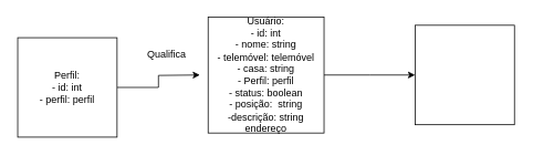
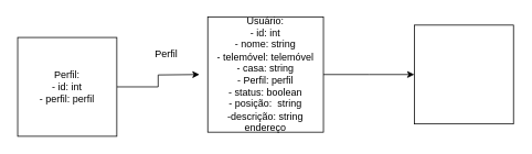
  <mxCell id="0" />
  <mxCell id="1" parent="0" />
  <mxCell id="2" style="edgeStyle=orthogonalEdgeStyle;rounded=0;orthogonalLoop=1;jettySize=auto;html=1;" edge="1" parent="1" source="3"><mxGeometry relative="1" as="geometry"><mxPoint x="500" y="90" as="targetPoint" /></mxGeometry></mxCell>
  <mxCell id="3" value="Usuário:&lt;div&gt;- id: int&lt;/div&gt;&lt;div&gt;- nome: string&lt;/div&gt;&lt;div&gt;- telemóvel: telemóvel&lt;/div&gt;&lt;div&gt;- casa: string&lt;/div&gt;&lt;div&gt;- Perfil: perfil&lt;/div&gt;&lt;div&gt;- status: boolean&lt;/div&gt;&lt;div&gt;- posição:&amp;nbsp; string&lt;/div&gt;&lt;div&gt;-descrição: string&lt;/div&gt;&lt;div&gt;endereço&lt;/div&gt;" style="whiteSpace=wrap;html=1;aspect=fixed;" vertex="1" parent="1"><mxGeometry x="250" y="20" width="140" height="140" as="geometry" /></mxCell>
  <mxCell id="4" style="edgeStyle=orthogonalEdgeStyle;rounded=0;orthogonalLoop=1;jettySize=auto;html=1;" edge="1" parent="1" source="5"><mxGeometry relative="1" as="geometry"><mxPoint x="240" y="90" as="targetPoint" /></mxGeometry></mxCell>
  <mxCell id="5" value="Perfil:&lt;div&gt;- id: int&lt;/div&gt;&lt;div&gt;- perfil: perfil&lt;/div&gt;" style="whiteSpace=wrap;html=1;aspect=fixed;" vertex="1" parent="1"><mxGeometry x="20" y="45" width="120" height="120" as="geometry" /></mxCell>
  <mxCell id="6" value="" style="whiteSpace=wrap;html=1;aspect=fixed;" vertex="1" parent="1"><mxGeometry x="500" y="30" width="120" height="120" as="geometry" /></mxCell>
- <mxCell id="7" value="Qualifica" style="text;html=1;align=center;verticalAlign=middle;whiteSpace=wrap;rounded=0;" vertex="1" parent="1"><mxGeometry x="170" y="50" width="60" height="30" as="geometry" /></mxCell>
+ <mxCell id="7" value="Perfil" style="text;html=1;align=center;verticalAlign=middle;whiteSpace=wrap;rounded=0;" vertex="1" parent="1"><mxGeometry x="170" y="50" width="60" height="30" as="geometry" /></mxCell>
